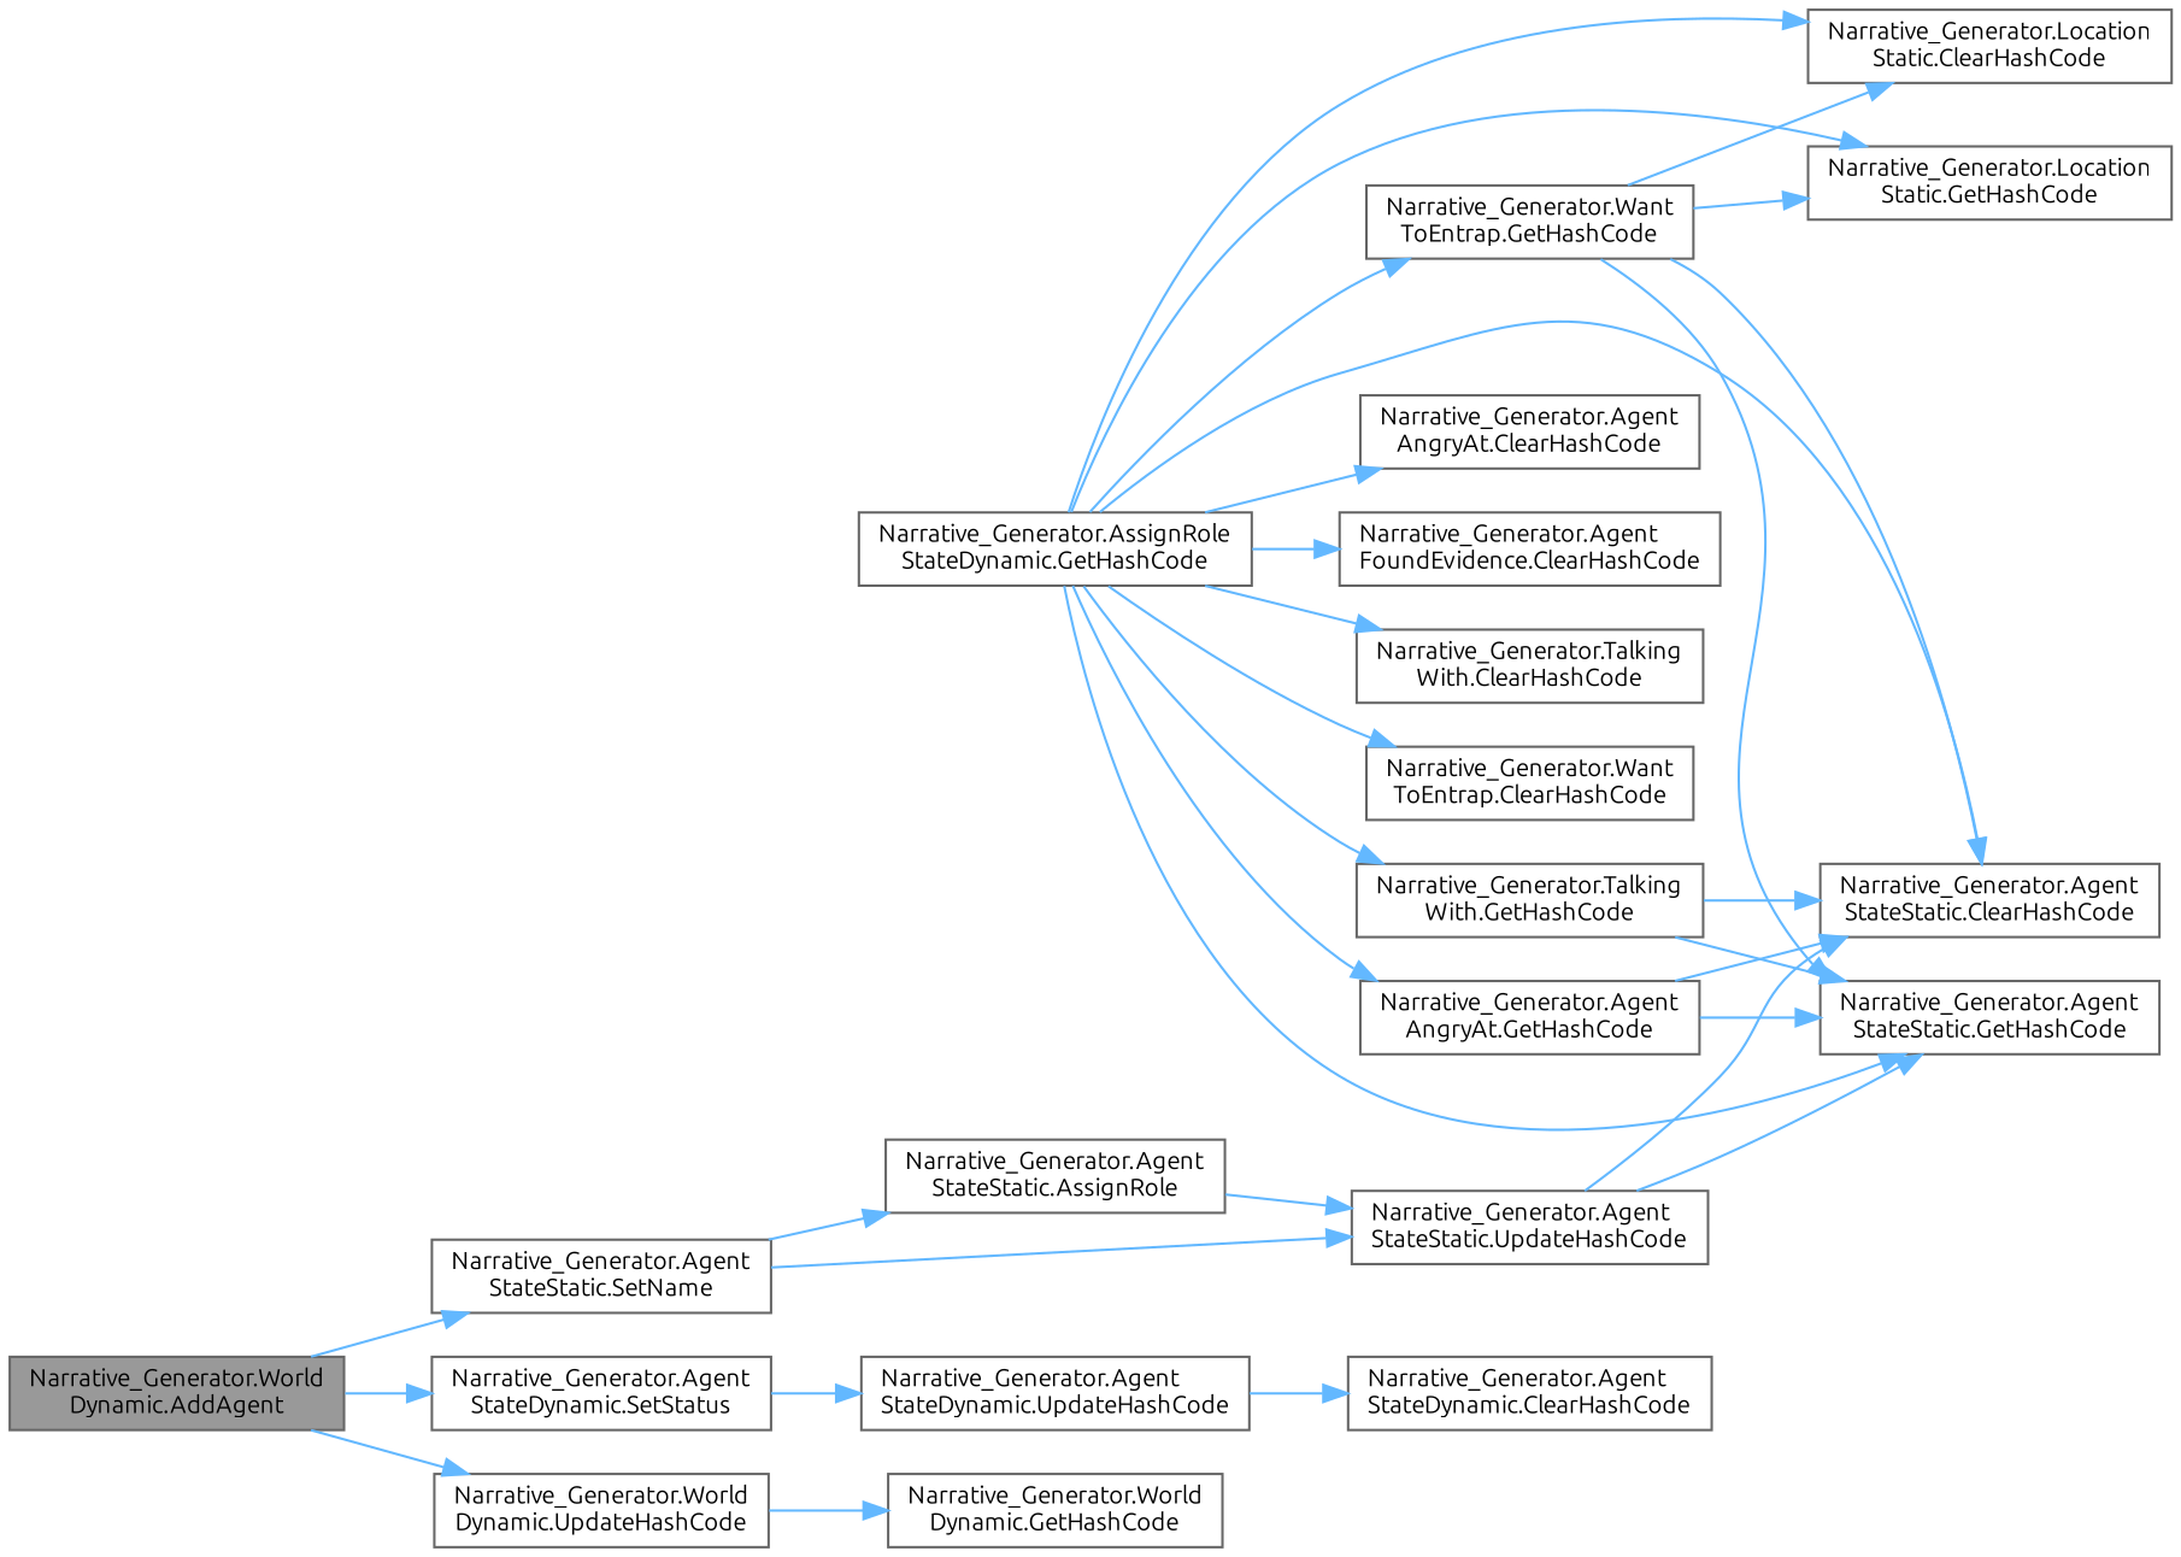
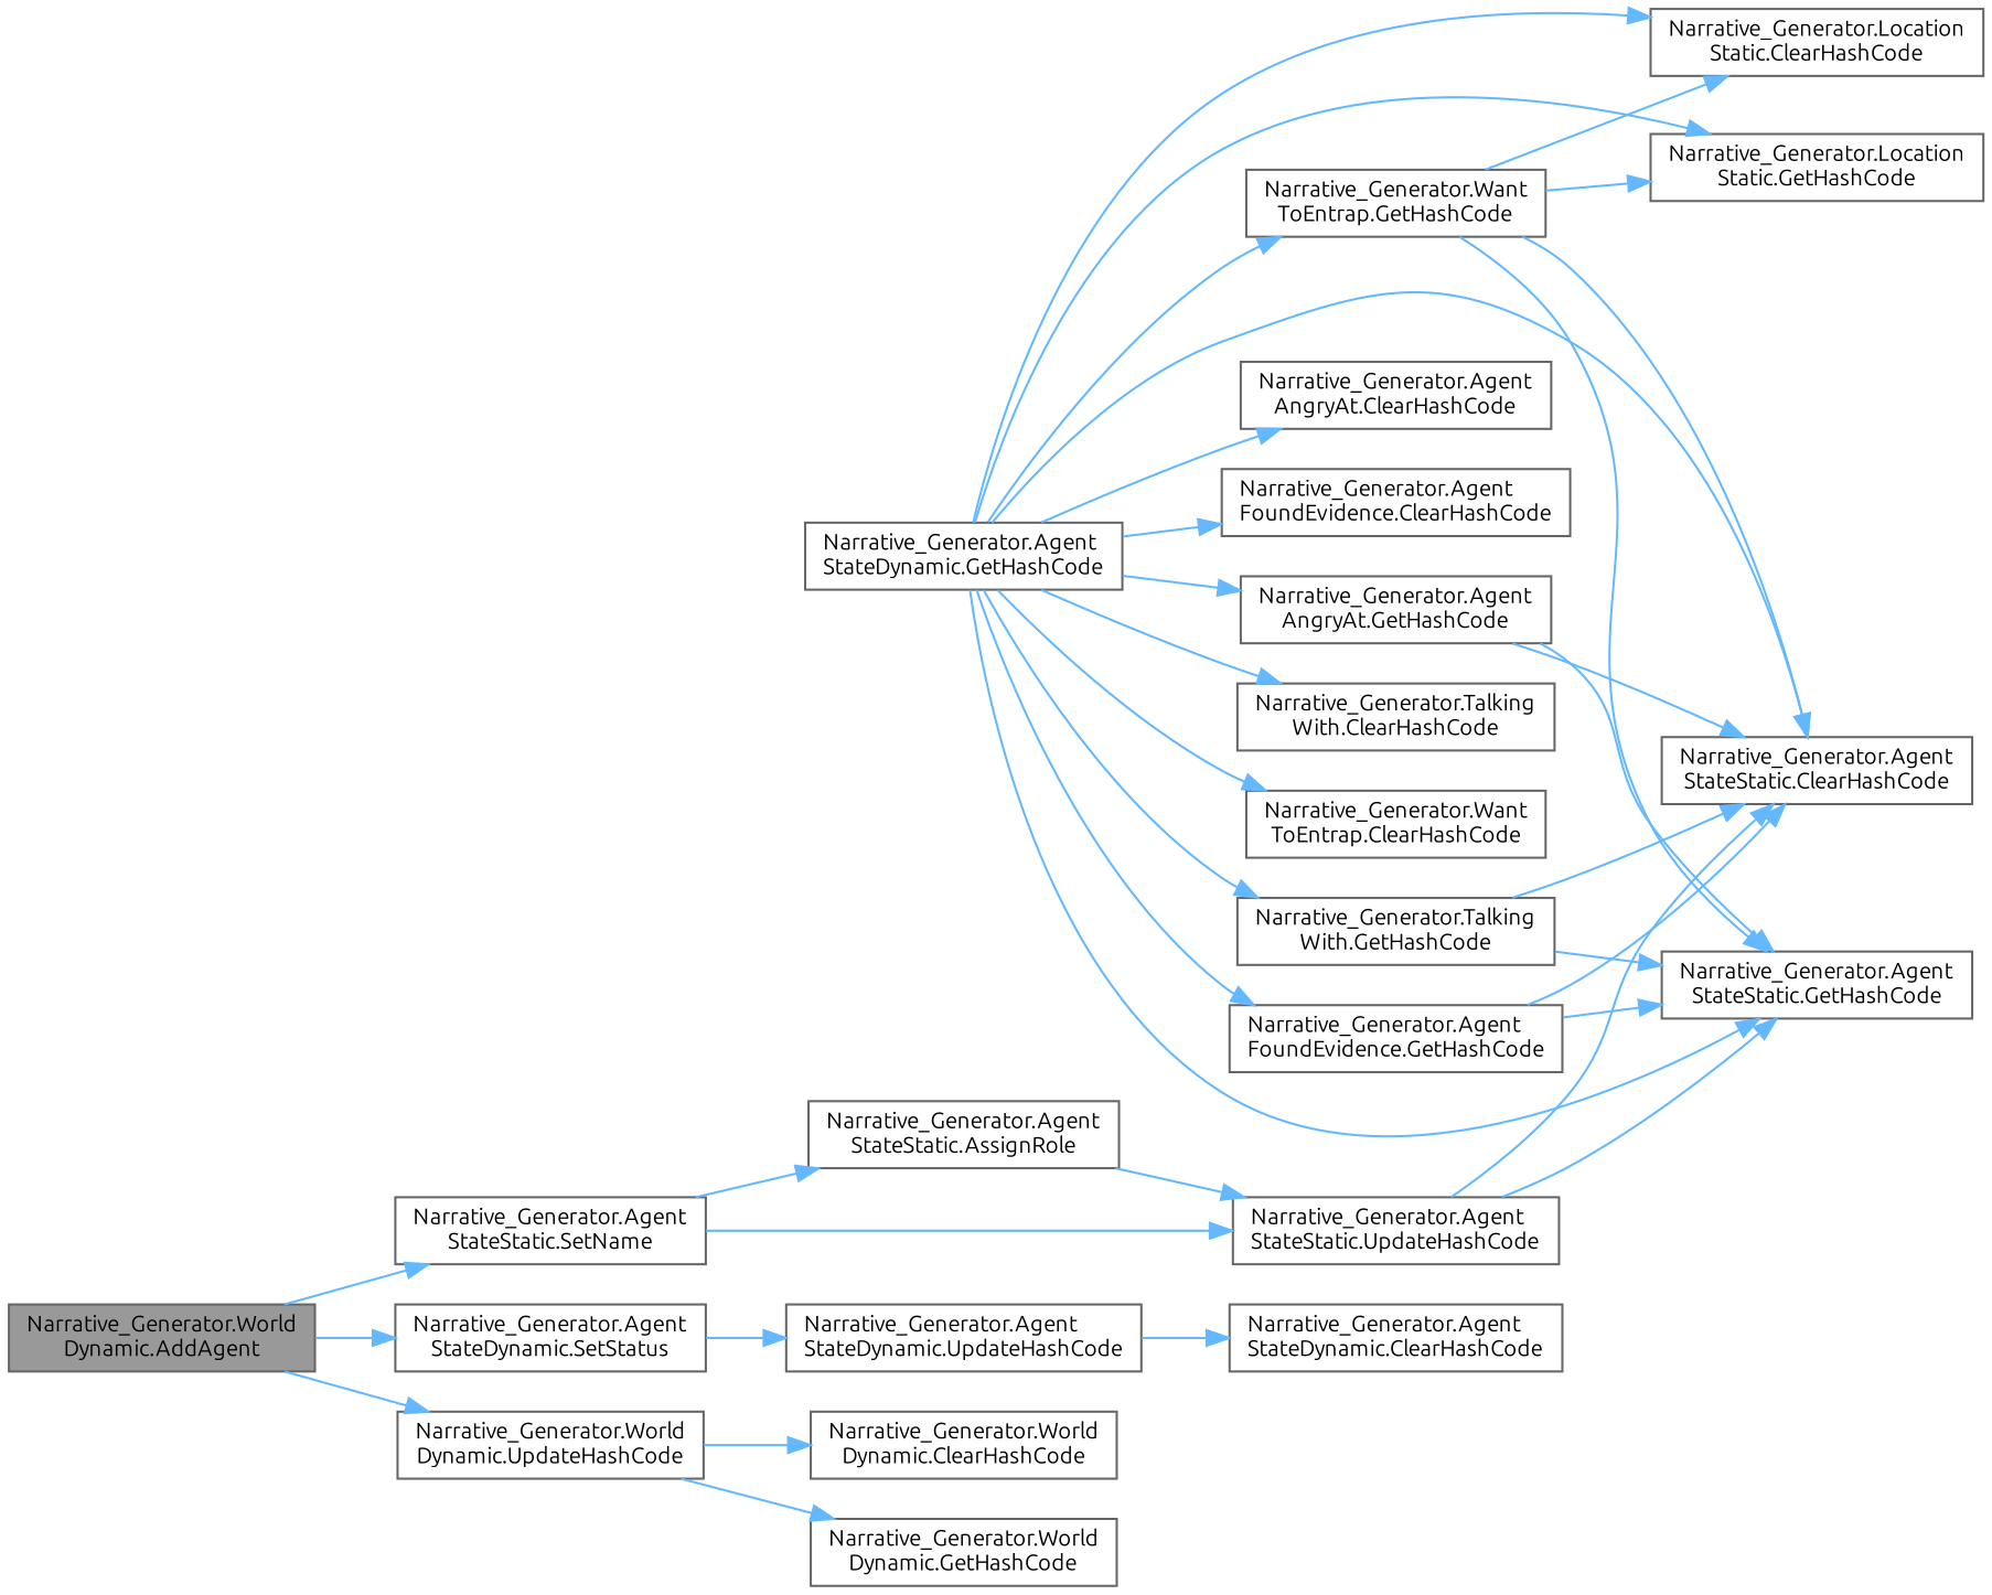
  digraph {
    fontname=Ubuntu
    rankdir=LR
    node [color=grey40 fillcolor=white fontname=Ubuntu fontsize=10 shape=box style=filled]
    edge [color=steelblue1 fontname=Ubuntu fontsize=10 labelfontname=Helvetica labelfontsize=10 style=solid]
    n1 [color=gray40 fillcolor=grey60 fontcolor=black height=0.2 label="Narrative_Generator.World\lDynamic.AddAgent" width=0.4]
    n2 [height=0.2 label="Narrative_Generator.Agent\lStateStatic.SetName" width=0.4]
    n3 [height=0.2 label="Narrative_Generator.Agent\lStateDynamic.SetStatus" width=0.4]
    n4 [height=0.2 label="Narrative_Generator.World\lDynamic.UpdateHashCode" width=0.4]
    n5 [height=0.2 label="Narrative_Generator.Agent\lStateStatic.AssignRole" width=0.4]
    n6 [height=0.2 label="Narrative_Generator.Agent\lStateStatic.UpdateHashCode" width=0.4]
    n7 [height=0.2 label="Narrative_Generator.Agent\lStateDynamic.UpdateHashCode" width=0.4]
+   n8 [height=0.2 label="Narrative_Generator.World\lDynamic.ClearHashCode" width=0.4]
    n9 [height=0.2 label="Narrative_Generator.World\lDynamic.GetHashCode" width=0.4]
    n10 [height=0.2 label="Narrative_Generator.Agent\lStateStatic.ClearHashCode" width=0.4]
    n11 [height=0.2 label="Narrative_Generator.Agent\lStateStatic.GetHashCode" width=0.4]
    n12 [height=0.2 label="Narrative_Generator.Agent\lStateDynamic.ClearHashCode" width=0.4]
-   n13 [height=0.2 label="Narrative_Generator.AssignRole\lStateDynamic.GetHashCode" width=0.4]
+   n13 [height=0.2 label="Narrative_Generator.Agent\lStateDynamic.GetHashCode" width=0.4]
    n14 [height=0.2 label="Narrative_Generator.Agent\lAngryAt.ClearHashCode" width=0.4]
    n15 [height=0.2 label="Narrative_Generator.Agent\lFoundEvidence.ClearHashCode" width=0.4]
    n16 [height=0.2 label="Narrative_Generator.Talking\lWith.ClearHashCode" width=0.4]
    n17 [height=0.2 label="Narrative_Generator.Want\lToEntrap.ClearHashCode" width=0.4]
    n18 [height=0.2 label="Narrative_Generator.Location\lStatic.ClearHashCode" width=0.4]
    n19 [height=0.2 label="Narrative_Generator.Agent\lAngryAt.GetHashCode" width=0.4]
+   n20 [height=0.2 label="Narrative_Generator.Agent\lFoundEvidence.GetHashCode" width=0.4]
    n21 [height=0.2 label="Narrative_Generator.Talking\lWith.GetHashCode" width=0.4]
    n22 [height=0.2 label="Narrative_Generator.Want\lToEntrap.GetHashCode" width=0.4]
    n23 [height=0.2 label="Narrative_Generator.Location\lStatic.GetHashCode" width=0.4]
    n1 -> n2
    n1 -> n3
    n1 -> n4
    n2 -> n5
    n2 -> n6
    n3 -> n7
+   n4 -> n8
    n4 -> n9
    n5 -> n6
    n6 -> n10
    n6 -> n11
    n7 -> n12
    n13 -> n10
    n13 -> n11
    n13 -> n14
    n13 -> n15
    n13 -> n16
    n13 -> n17
    n13 -> n18
    n13 -> n19
+   n13 -> n20
    n13 -> n21
    n13 -> n22
    n13 -> n23
    n19 -> n10
    n19 -> n11
+   n20 -> n10
+   n20 -> n11
    n21 -> n10
    n21 -> n11
    n22 -> n10
    n22 -> n11
    n22 -> n18
    n22 -> n23
  }
